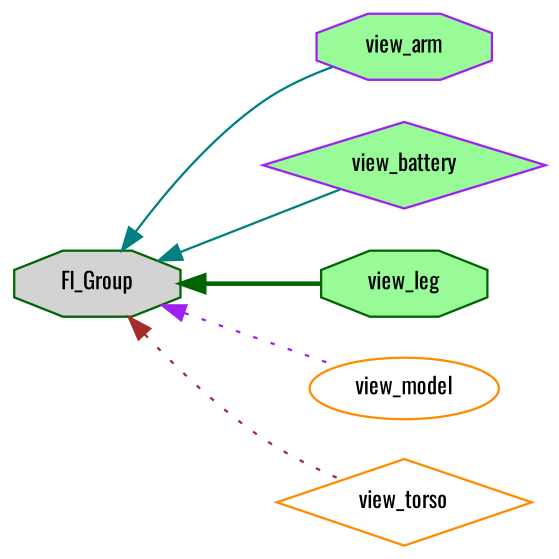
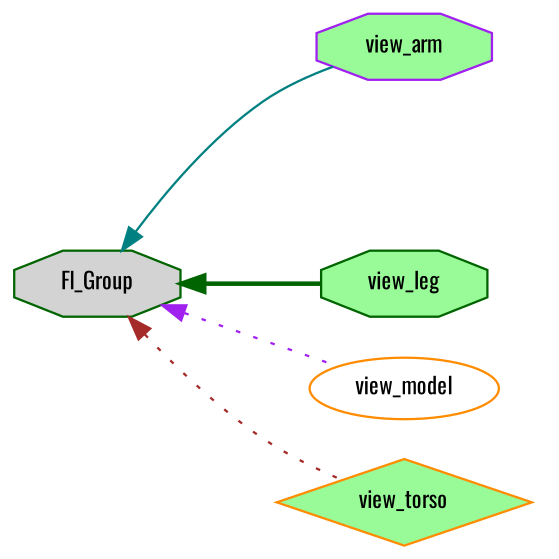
  digraph {
    fontname=Oswald
    rankdir=LR
    node [color=darkgreen fillcolor=palegreen fontname=Oswald fontsize=10 shape=octagon style=filled]
    edge [color=teal dir=back fontname=Oswald fontsize=10 labelfontname=Helvetica labelfontsize=10 style=solid]
    n1 [fillcolor=lightgrey height=0.2 label=Fl_Group width=0.4]
    n2 [color=purple height=0.2 label=view_arm width=0.4]
-   n3 [color=purple height=0.2 label=view_battery shape=diamond width=0.4]
    n4 [height=0.2 label=view_leg width=0.4]
    n5 [color=darkorange fillcolor=white height=0.2 label=view_model shape=ellipse width=0.4]
-   n6 [color=darkorange fillcolor=white height=0.2 label=view_torso shape=diamond width=0.4]
+   n6 [color=darkorange height=0.2 label=view_torso shape=diamond width=0.4]
    n1 -> n2
-   n1 -> n3
    n1 -> n4 [color=darkgreen style=bold]
    n1 -> n5 [color=purple style=dotted]
    n1 -> n6 [color=brown style=dotted]
  }
